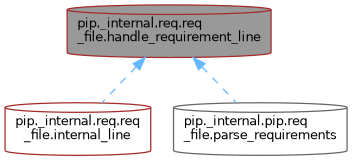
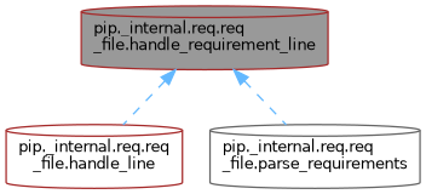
  digraph {
    rankdir=TB
    node [color=brown fillcolor=white fontname=Helvetica fontsize=10 shape=cylinder style=filled]
    edge [color=steelblue1 dir=back fontname=Helvetica fontsize=10 labelfontname=Helvetica labelfontsize=10 style=dashed]
    n1 [fillcolor=grey60 fontcolor=black height=0.2 label="pip._internal.req.req\l_file.handle_requirement_line" width=0.4]
-   n2 [height=0.2 label="pip._internal.req.req\l_file.internal_line" width=0.4]
-   n3 [color=gray40 height=0.2 label="pip._internal.pip.req\l_file.parse_requirements" width=0.4]
+   n2 [height=0.2 label="pip._internal.req.req\l_file.handle_line" width=0.4]
+   n3 [color=gray40 height=0.2 label="pip._internal.req.req\l_file.parse_requirements" width=0.4]
    n1 -> n2
    n1 -> n3
  }
